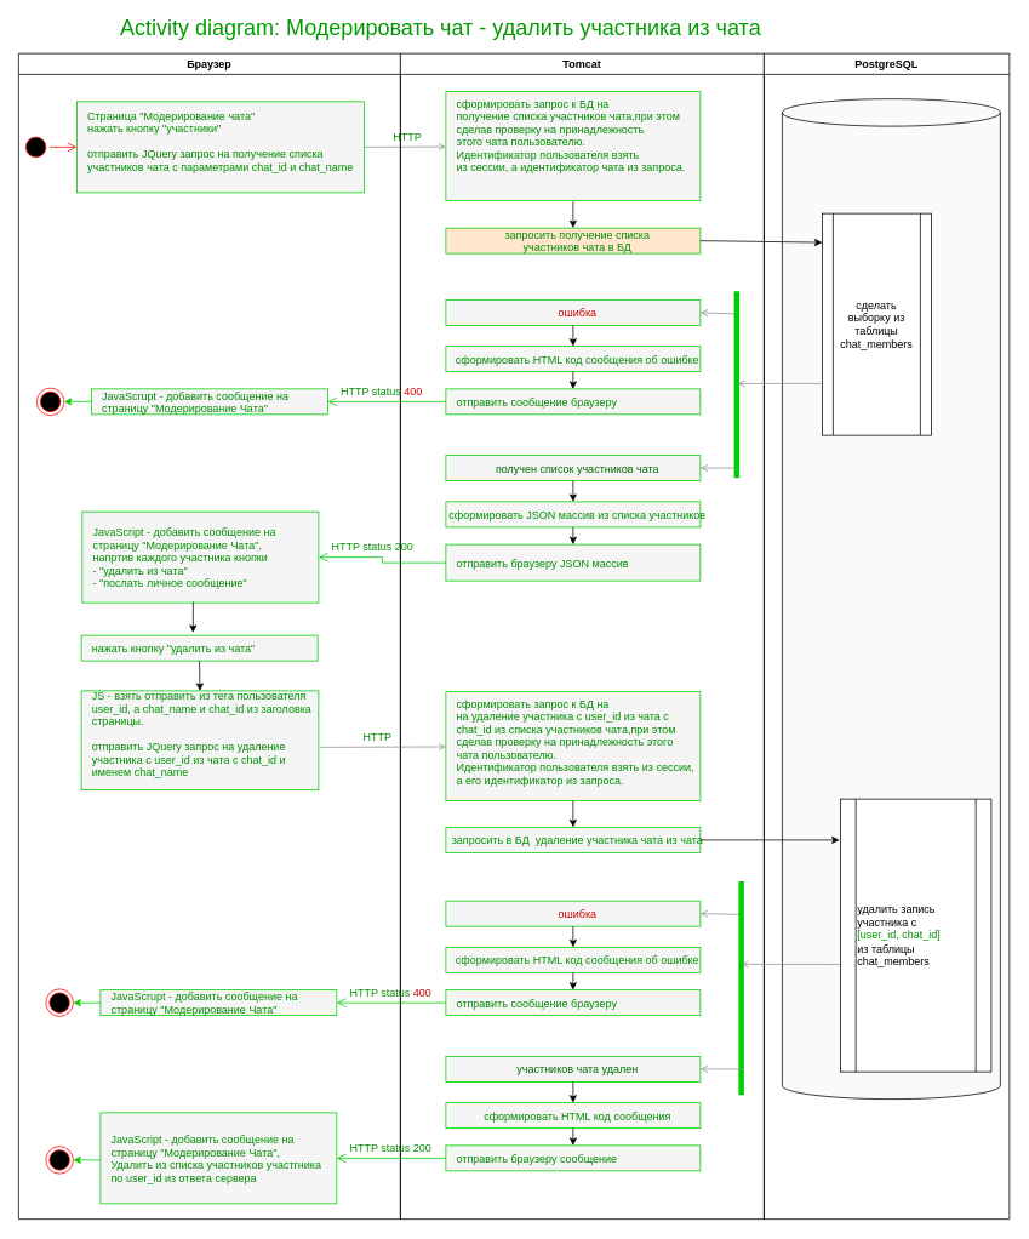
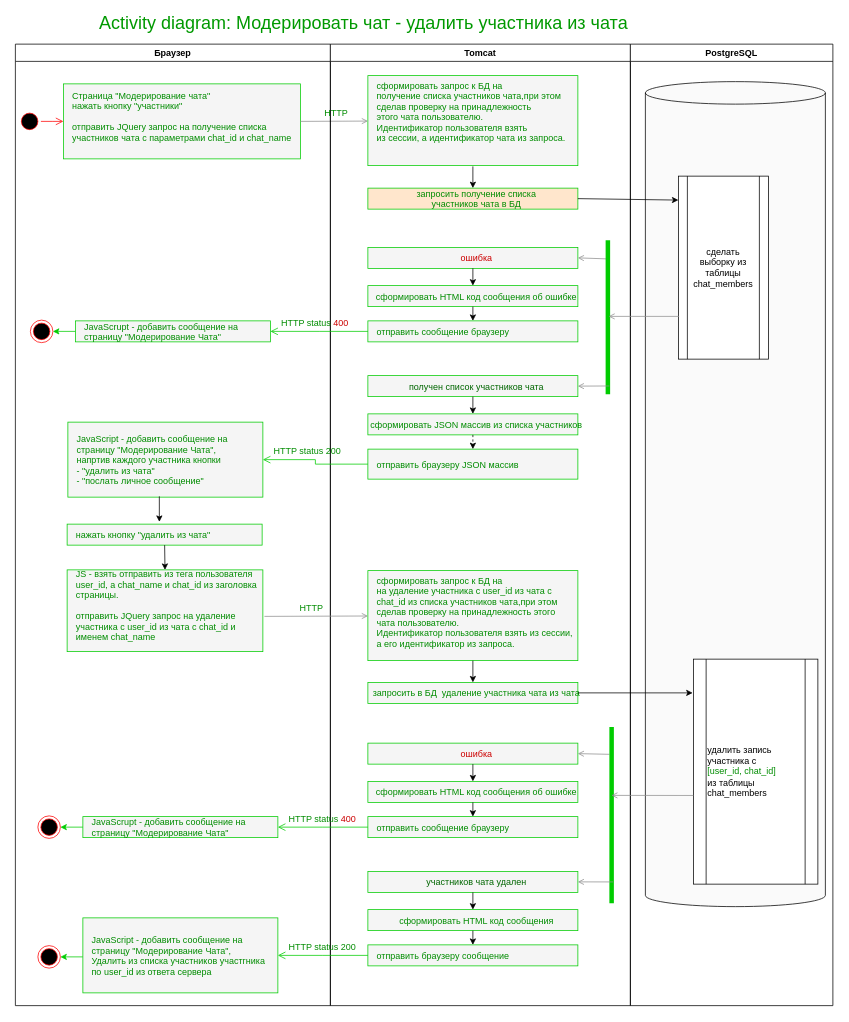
  <mxCell id="0" />
  <mxCell id="1" parent="0" />
  <mxCell id="2" value="сформировать запрос к БД на &#10;получение списка участников чата,при этом &#10;сделав проверку на принадлежность &#10;этого чата пользователю. &#10;Идентификатор пользователя взять &#10;из сессии, а идентификатор чата из запроса. " style="align=left;spacingLeft=10;fillColor=#f5f5f5;strokeColor=#00CC00;fontColor=#008C00;container=0;verticalAlign=top;" vertex="1" parent="1"><mxGeometry x="490" y="100" width="280" height="120" as="geometry" /></mxCell>
  <mxCell id="3" value="Страница &quot;Модерирование чата&quot;&#10;нажать кнопку &quot;участники&quot; &#10;&#10;отправить JQuery запрос на получение списка &#10;участников чата с параметрами chat_id и chat_name&#10;" style="align=left;spacingLeft=10;fillColor=#f5f5f5;strokeColor=#00CC00;fontColor=#008C00;container=0;" vertex="1" parent="1"><mxGeometry x="84" y="111" width="316" height="100" as="geometry" /></mxCell>
  <mxCell id="4" value="" style="edgeStyle=elbowEdgeStyle;elbow=horizontal;verticalAlign=bottom;endArrow=open;endSize=8;strokeColor=#FF0000;endFill=1;rounded=0" edge="1" parent="1" source="8" target="3"><mxGeometry x="294" y="112" as="geometry"><mxPoint x="279" y="162" as="targetPoint" /></mxGeometry></mxCell>
  <mxCell id="5" value="" style="endArrow=open;endFill=1;rounded=0;exitX=1;exitY=0.5;exitDx=0;exitDy=0;fontColor=#00CC00;strokeWidth=1;strokeColor=#8F8F8F;" edge="1" parent="1" source="3" target="2"><mxGeometry x="520" y="324" as="geometry"><mxPoint x="490" y="190" as="targetPoint" /></mxGeometry></mxCell>
  <mxCell id="6" value="Activity diagram: Модерировать чат - удалить участника из чата" style="text;html=1;strokeColor=none;fillColor=none;align=left;verticalAlign=middle;whiteSpace=wrap;rounded=0;fontSize=24;fontColor=#009900;" vertex="1" parent="1"><mxGeometry x="130" y="20" width="890" height="20" as="geometry" /></mxCell>
  <mxCell id="7" value="Браузер" style="swimlane;whiteSpace=wrap" vertex="1" parent="1"><mxGeometry x="20" y="58" width="420" height="1282" as="geometry" /></mxCell>
  <mxCell id="8" value="" style="ellipse;shape=startState;fillColor=#000000;strokeColor=#ff0000;container=0;" vertex="1" parent="7"><mxGeometry x="4" y="88" width="30" height="30" as="geometry" /></mxCell>
  <mxCell id="9" value="нажать кнопку &quot;удалить из чата&quot;" style="align=left;spacingLeft=10;fillColor=#f5f5f5;strokeColor=#00CC00;fontColor=#008C00;container=0;" vertex="1" parent="7"><mxGeometry x="69" y="640" width="260" height="28" as="geometry" /></mxCell>
  <mxCell id="10" value="JS - взять отправить из тега пользователя &#10;user_id, а chat_name и chat_id из заголовка &#10;страницы.&#10;&#10;отправить JQuery запрос на удаление &#10;участника с user_id из чата с chat_id и&#10;именем chat_name &#10;" style="align=left;spacingLeft=10;fillColor=#f5f5f5;strokeColor=#00CC00;fontColor=#008C00;container=0;" vertex="1" parent="7"><mxGeometry x="69" y="701" width="261" height="109" as="geometry" /></mxCell>
  <mxCell id="11" value="" style="endArrow=classic;html=1;fontColor=#006600;exitX=0.5;exitY=1;exitDx=0;exitDy=0;entryX=0.5;entryY=0;entryDx=0;entryDy=0;" edge="1" parent="7" source="9" target="10"><mxGeometry width="50" height="50" relative="1" as="geometry"><mxPoint x="300" y="682" as="sourcePoint" /><mxPoint x="350" y="632" as="targetPoint" /></mxGeometry></mxCell>
  <mxCell id="12" value="HTTP" style="text;html=1;fillColor=none;align=center;verticalAlign=middle;whiteSpace=wrap;rounded=0;fontColor=#008C00;container=0;" vertex="1" parent="7"><mxGeometry x="370" y="742" width="50" height="20" as="geometry" /></mxCell>
  <mxCell id="13" value="" style="endArrow=classic;html=1;strokeColor=#00CC00;strokeWidth=1;fontSize=24;fontColor=#009900;entryX=1;entryY=0.5;entryDx=0;entryDy=0;exitX=0;exitY=0.5;exitDx=0;exitDy=0;" edge="1" target="14" parent="7"><mxGeometry width="50" height="50" relative="1" as="geometry"><mxPoint x="90" y="1217" as="sourcePoint" /><mxPoint x="-300" y="1097" as="targetPoint" /></mxGeometry></mxCell>
  <mxCell id="14" value="" style="ellipse;shape=endState;fillColor=#000000;strokeColor=#ff0000;container=0;" vertex="1" parent="7"><mxGeometry x="30" y="1202" width="30" height="30" as="geometry" /></mxCell>
  <mxCell id="15" value="Tomcat" style="swimlane;whiteSpace=wrap" vertex="1" parent="1"><mxGeometry x="440" y="58" width="400" height="1282" as="geometry" /></mxCell>
  <mxCell id="16" value="запросить получение списка&#10;участников чата в БД" style="align=center;spacingLeft=10;fillColor=#ffe6cc;strokeColor=#00CC00;fontColor=#008C00;container=0;" vertex="1" parent="15"><mxGeometry x="50" y="192" width="280" height="28" as="geometry" /></mxCell>
  <mxCell id="17" value="HTTP" style="text;html=1;fillColor=none;align=center;verticalAlign=middle;whiteSpace=wrap;rounded=0;fontColor=#008C00;container=0;" vertex="1" parent="15"><mxGeometry x="-17" y="82" width="50" height="20" as="geometry" /></mxCell>
  <mxCell id="18" value="ошибка" style="align=center;spacingLeft=10;fillColor=#f5f5f5;strokeColor=#00CC00;container=0;fontColor=#CC0000;" vertex="1" parent="15"><mxGeometry x="50" y="271" width="280" height="28" as="geometry" /></mxCell>
  <mxCell id="19" value="сформировать HTML код сообщения об ошибке" style="align=center;spacingLeft=10;fillColor=#f5f5f5;strokeColor=#00CC00;fontColor=#008C00;container=0;" vertex="1" parent="15"><mxGeometry x="50" y="322" width="280" height="28" as="geometry" /></mxCell>
  <mxCell id="20" value="HTTP status &lt;font color=&quot;#cc0000&quot;&gt;400&lt;/font&gt;" style="text;html=1;fillColor=none;align=center;verticalAlign=middle;whiteSpace=wrap;rounded=0;fontColor=#008C00;container=0;" vertex="1" parent="15"><mxGeometry x="-81" y="362" width="121" height="20" as="geometry" /></mxCell>
  <mxCell id="21" value="отправить сообщение браузеру" style="align=left;spacingLeft=10;fillColor=#f5f5f5;strokeColor=#00CC00;fontColor=#008C00;container=0;" vertex="1" parent="15"><mxGeometry x="50" y="369" width="280" height="28" as="geometry" /></mxCell>
  <mxCell id="22" value="" style="edgeStyle=elbowEdgeStyle;elbow=horizontal;verticalAlign=bottom;endArrow=open;endSize=8;endFill=1;rounded=0;exitX=0;exitY=0.5;exitDx=0;exitDy=0;strokeColor=#00CC00;entryX=1;entryY=0.5;entryDx=0;entryDy=0;" edge="1" parent="15" source="21" target="23"><mxGeometry x="-330" y="-75" as="geometry"><mxPoint x="-10" y="383" as="targetPoint" /><mxPoint x="-388" y="278" as="sourcePoint" /></mxGeometry></mxCell>
  <mxCell id="23" value="JavaScrupt - добавить сообщение на &#10;страницу &quot;Модерирование Чата&quot;" style="align=left;spacingLeft=10;fillColor=#f5f5f5;strokeColor=#00CC00;fontColor=#008C00;container=0;" vertex="1" parent="15"><mxGeometry x="-340" y="369" width="260" height="28" as="geometry" /></mxCell>
  <mxCell id="24" value="" style="endArrow=classic;html=1;strokeColor=#00CC00;strokeWidth=1;fontSize=24;fontColor=#009900;entryX=1;entryY=0.5;entryDx=0;entryDy=0;exitX=0;exitY=0.5;exitDx=0;exitDy=0;" edge="1" parent="15" source="23" target="25"><mxGeometry width="50" height="50" relative="1" as="geometry"><mxPoint x="160" y="469" as="sourcePoint" /><mxPoint x="210" y="419" as="targetPoint" /></mxGeometry></mxCell>
  <mxCell id="25" value="" style="ellipse;shape=endState;fillColor=#000000;strokeColor=#ff0000;container=0;" vertex="1" parent="15"><mxGeometry x="-400" y="368" width="30" height="30" as="geometry" /></mxCell>
  <mxCell id="26" value="" style="endArrow=classic;html=1;fontColor=#CC0000;entryX=0.5;entryY=0;entryDx=0;entryDy=0;exitX=0.5;exitY=1;exitDx=0;exitDy=0;" edge="1" parent="15" source="18" target="19"><mxGeometry width="50" height="50" relative="1" as="geometry"><mxPoint x="117" y="322" as="sourcePoint" /><mxPoint x="167" y="272" as="targetPoint" /></mxGeometry></mxCell>
  <mxCell id="27" value="" style="endArrow=classic;html=1;fontColor=#CC0000;exitX=0.5;exitY=1;exitDx=0;exitDy=0;entryX=0.5;entryY=0;entryDx=0;entryDy=0;" edge="1" parent="15" source="19" target="21"><mxGeometry width="50" height="50" relative="1" as="geometry"><mxPoint x="117" y="322" as="sourcePoint" /><mxPoint x="167" y="272" as="targetPoint" /></mxGeometry></mxCell>
  <mxCell id="28" value="сформировать запрос к БД на &#10;на удаление участника с user_id из чата с &#10;chat_id из списка участников чата,при этом &#10;сделав проверку на принадлежность этого &#10;чата пользователю. &#10;Идентификатор пользователя взять из сессии, &#10;а его идентификатор из запроса. " style="align=left;spacingLeft=10;fillColor=#f5f5f5;strokeColor=#00CC00;fontColor=#008C00;container=0;verticalAlign=top;" vertex="1" parent="15"><mxGeometry x="50" y="702" width="280" height="120" as="geometry" /></mxCell>
  <mxCell id="29" value="запросить в БД  удаление участника чата из чата" style="align=center;spacingLeft=10;fillColor=#f5f5f5;strokeColor=#00CC00;fontColor=#008C00;container=0;" vertex="1" parent="15"><mxGeometry x="50" y="851" width="280" height="28" as="geometry" /></mxCell>
  <mxCell id="30" value="" style="endArrow=classic;html=1;exitX=0.5;exitY=1;exitDx=0;exitDy=0;" edge="1" parent="15" source="28" target="29"><mxGeometry width="50" height="50" relative="1" as="geometry"><mxPoint x="180" y="842" as="sourcePoint" /><mxPoint x="180" y="872" as="targetPoint" /></mxGeometry></mxCell>
  <mxCell id="31" value="" style="endArrow=open;endFill=1;rounded=0;fontColor=#00CC00;strokeWidth=1;exitX=0.155;exitY=0.7;exitDx=0;exitDy=0;exitPerimeter=0;strokeColor=#8F8F8F;entryX=1;entryY=0.5;entryDx=0;entryDy=0;" edge="1" parent="15" source="32" target="34"><mxGeometry x="-92.69" y="608" as="geometry"><mxPoint x="280" y="940" as="targetPoint" /><mxPoint x="435.31" y="809.25" as="sourcePoint" /></mxGeometry></mxCell>
  <mxCell id="32" value="" style="shape=line;strokeWidth=6;rotation=90;strokeColor=#00CC00;" vertex="1" parent="15"><mxGeometry x="257.5" y="1020.5" width="235" height="15" as="geometry" /></mxCell>
  <mxCell id="33" value="" style="endArrow=open;endFill=1;rounded=0;fontColor=#00CC00;strokeWidth=1;strokeColor=#8F8F8F;entryX=1;entryY=0.5;entryDx=0;entryDy=0;exitX=0.879;exitY=0.367;exitDx=0;exitDy=0;exitPerimeter=0;" edge="1" parent="15" source="32" target="44"><mxGeometry x="-52.69" y="783" as="geometry"><mxPoint x="350" y="1062" as="targetPoint" /><mxPoint x="427" y="1062" as="sourcePoint" /></mxGeometry></mxCell>
  <mxCell id="34" value="ошибка" style="align=center;spacingLeft=10;fillColor=#f5f5f5;strokeColor=#00CC00;container=0;fontColor=#CC0000;" vertex="1" parent="15"><mxGeometry x="50" y="932" width="280" height="28" as="geometry" /></mxCell>
  <mxCell id="35" value="сформировать HTML код сообщения об ошибке" style="align=center;spacingLeft=10;fillColor=#f5f5f5;strokeColor=#00CC00;fontColor=#008C00;container=0;" vertex="1" parent="15"><mxGeometry x="50" y="983" width="280" height="28" as="geometry" /></mxCell>
  <mxCell id="36" value="HTTP status &lt;font color=&quot;#cc0000&quot;&gt;400&lt;/font&gt;" style="text;html=1;fillColor=none;align=center;verticalAlign=middle;whiteSpace=wrap;rounded=0;fontColor=#008C00;container=0;" vertex="1" parent="15"><mxGeometry x="-71" y="1023" width="121" height="20" as="geometry" /></mxCell>
  <mxCell id="37" value="отправить сообщение браузеру" style="align=left;spacingLeft=10;fillColor=#f5f5f5;strokeColor=#00CC00;fontColor=#008C00;container=0;" vertex="1" parent="15"><mxGeometry x="50" y="1030" width="280" height="28" as="geometry" /></mxCell>
  <mxCell id="38" value="" style="edgeStyle=elbowEdgeStyle;elbow=horizontal;verticalAlign=bottom;endArrow=open;endSize=8;endFill=1;rounded=0;exitX=0;exitY=0.5;exitDx=0;exitDy=0;strokeColor=#00CC00;entryX=1;entryY=0.5;entryDx=0;entryDy=0;" edge="1" parent="15" source="37" target="39"><mxGeometry x="-790" y="508" as="geometry"><mxPoint x="-470" y="966" as="targetPoint" /><mxPoint x="-848" y="861" as="sourcePoint" /></mxGeometry></mxCell>
  <mxCell id="39" value="JavaScrupt - добавить сообщение на &#10;страницу &quot;Модерирование Чата&quot;" style="align=left;spacingLeft=10;fillColor=#f5f5f5;strokeColor=#00CC00;fontColor=#008C00;container=0;" vertex="1" parent="15"><mxGeometry x="-330" y="1030" width="260" height="28" as="geometry" /></mxCell>
  <mxCell id="40" value="" style="endArrow=classic;html=1;strokeColor=#00CC00;strokeWidth=1;fontSize=24;fontColor=#009900;entryX=1;entryY=0.5;entryDx=0;entryDy=0;exitX=0;exitY=0.5;exitDx=0;exitDy=0;" edge="1" parent="15" source="39" target="41"><mxGeometry width="50" height="50" relative="1" as="geometry"><mxPoint x="-300" y="1052" as="sourcePoint" /><mxPoint x="-250" y="1002" as="targetPoint" /></mxGeometry></mxCell>
  <mxCell id="41" value="" style="ellipse;shape=endState;fillColor=#000000;strokeColor=#ff0000;container=0;" vertex="1" parent="15"><mxGeometry x="-390" y="1029" width="30" height="30" as="geometry" /></mxCell>
  <mxCell id="42" value="" style="endArrow=classic;html=1;fontColor=#CC0000;entryX=0.5;entryY=0;entryDx=0;entryDy=0;exitX=0.5;exitY=1;exitDx=0;exitDy=0;" edge="1" parent="15" source="34" target="35"><mxGeometry width="50" height="50" relative="1" as="geometry"><mxPoint x="-350" y="905" as="sourcePoint" /><mxPoint x="-300" y="855" as="targetPoint" /></mxGeometry></mxCell>
  <mxCell id="43" value="" style="endArrow=classic;html=1;fontColor=#CC0000;exitX=0.5;exitY=1;exitDx=0;exitDy=0;entryX=0.5;entryY=0;entryDx=0;entryDy=0;" edge="1" parent="15" source="35" target="37"><mxGeometry width="50" height="50" relative="1" as="geometry"><mxPoint x="-350" y="905" as="sourcePoint" /><mxPoint x="-300" y="855" as="targetPoint" /></mxGeometry></mxCell>
  <mxCell id="44" value="участников чата удален" style="align=center;spacingLeft=10;fillColor=#f5f5f5;strokeColor=#00CC00;container=0;fontColor=#006600;" vertex="1" parent="15"><mxGeometry x="50" y="1103" width="280" height="28" as="geometry" /></mxCell>
  <mxCell id="45" value="сформировать HTML код сообщения" style="align=center;spacingLeft=10;fillColor=#f5f5f5;strokeColor=#00CC00;fontColor=#008C00;container=0;" vertex="1" parent="15"><mxGeometry x="50" y="1154" width="280" height="28" as="geometry" /></mxCell>
  <mxCell id="46" value="HTTP status 200" style="text;html=1;fillColor=none;align=center;verticalAlign=middle;whiteSpace=wrap;rounded=0;fontColor=#008C00;container=0;" vertex="1" parent="15"><mxGeometry x="-71" y="1194" width="121" height="20" as="geometry" /></mxCell>
  <mxCell id="47" value="отправить браузеру сообщение" style="align=left;spacingLeft=10;fillColor=#f5f5f5;strokeColor=#00CC00;fontColor=#008C00;container=0;" vertex="1" parent="15"><mxGeometry x="50" y="1201" width="280" height="28" as="geometry" /></mxCell>
  <mxCell id="48" value="" style="edgeStyle=elbowEdgeStyle;elbow=horizontal;verticalAlign=bottom;endArrow=open;endSize=8;endFill=1;rounded=0;exitX=0;exitY=0.5;exitDx=0;exitDy=0;strokeColor=#00CC00;entryX=1;entryY=0.5;entryDx=0;entryDy=0;" edge="1" parent="15" source="47" target="49"><mxGeometry x="-780" y="629" as="geometry"><mxPoint x="-460" y="1087" as="targetPoint" /><mxPoint x="-838" y="982" as="sourcePoint" /></mxGeometry></mxCell>
  <mxCell id="49" value="JavaScript - добавить сообщение на &#10;страницу &quot;Модерирование Чата&quot;, &#10;Удалить из списка участников участгника &#10;по user_id из ответа сервера" style="align=left;spacingLeft=10;fillColor=#f5f5f5;strokeColor=#00CC00;fontColor=#008C00;container=0;" vertex="1" parent="15"><mxGeometry x="-330" y="1165" width="260" height="100" as="geometry" /></mxCell>
  <mxCell id="50" value="" style="endArrow=classic;html=1;fontColor=#CC0000;entryX=0.5;entryY=0;entryDx=0;entryDy=0;exitX=0.5;exitY=1;exitDx=0;exitDy=0;" edge="1" parent="15" source="44" target="45"><mxGeometry width="50" height="50" relative="1" as="geometry"><mxPoint x="-340" y="1026" as="sourcePoint" /><mxPoint x="-290" y="976" as="targetPoint" /></mxGeometry></mxCell>
  <mxCell id="51" value="" style="endArrow=classic;html=1;fontColor=#CC0000;exitX=0.5;exitY=1;exitDx=0;exitDy=0;entryX=0.5;entryY=0;entryDx=0;entryDy=0;" edge="1" parent="15" source="45" target="47"><mxGeometry width="50" height="50" relative="1" as="geometry"><mxPoint x="-340" y="1026" as="sourcePoint" /><mxPoint x="-290" y="976" as="targetPoint" /></mxGeometry></mxCell>
  <mxCell id="52" value="PostgreSQL" style="swimlane;whiteSpace=wrap" vertex="1" parent="1"><mxGeometry x="840" y="58" width="270" height="1282" as="geometry" /></mxCell>
  <mxCell id="53" value="" style="shape=cylinder3;whiteSpace=wrap;html=1;boundedLbl=1;backgroundOutline=1;size=15;fillColor=#FAFAFA;" vertex="1" parent="52"><mxGeometry x="20" y="50" width="240" height="1100" as="geometry" /></mxCell>
  <mxCell id="54" value="&lt;span style=&quot;color: rgb(0 , 0 , 0)&quot;&gt;сделать выборку из&lt;/span&gt;&lt;br style=&quot;color: rgb(0 , 0 , 0)&quot;&gt;&lt;span style=&quot;color: rgb(0 , 0 , 0)&quot;&gt;таблицы&lt;/span&gt;&lt;br style=&quot;color: rgb(0 , 0 , 0)&quot;&gt;&lt;span style=&quot;color: rgb(0 , 0 , 0)&quot;&gt;chat_members&lt;/span&gt;" style="shape=process;whiteSpace=wrap;html=1;backgroundOutline=1;fontColor=#006600;" vertex="1" parent="52"><mxGeometry x="64" y="176" width="120" height="244" as="geometry" /></mxCell>
  <mxCell id="55" value="&lt;span style=&quot;color: rgb(0 , 0 , 0)&quot;&gt;удалить запись участника с &lt;br&gt;&lt;/span&gt;&lt;span style=&quot;color: rgb(0 , 140 , 0)&quot;&gt;[user_id,&amp;nbsp;&lt;/span&gt;&lt;span style=&quot;color: rgb(0 , 140 , 0)&quot;&gt;chat_id]&lt;/span&gt;&lt;span style=&quot;color: rgb(0 , 0 , 0)&quot;&gt;&lt;br&gt;из&amp;nbsp;&lt;/span&gt;&lt;span style=&quot;color: rgb(0 , 0 , 0)&quot;&gt;таблицы&lt;/span&gt;&lt;br style=&quot;color: rgb(0 , 0 , 0)&quot;&gt;&lt;span style=&quot;color: rgb(0 , 0 , 0)&quot;&gt;chat_members&lt;/span&gt;" style="shape=process;whiteSpace=wrap;html=1;backgroundOutline=1;fontColor=#006600;align=left;" vertex="1" parent="52"><mxGeometry x="84" y="820" width="166" height="300" as="geometry" /></mxCell>
  <mxCell id="56" value="" style="endArrow=classic;html=1;" edge="1" parent="1" target="16"><mxGeometry width="50" height="50" relative="1" as="geometry"><mxPoint x="630" y="221" as="sourcePoint" /><mxPoint x="610" y="270" as="targetPoint" /></mxGeometry></mxCell>
  <mxCell id="57" value="" style="endArrow=classic;html=1;entryX=0;entryY=0.131;entryDx=0;entryDy=0;entryPerimeter=0;exitX=1;exitY=0.5;exitDx=0;exitDy=0;" edge="1" parent="1" source="16" target="54"><mxGeometry width="50" height="50" relative="1" as="geometry"><mxPoint x="780" y="266" as="sourcePoint" /><mxPoint x="859" y="266" as="targetPoint" /></mxGeometry></mxCell>
  <mxCell id="58" value="" style="endArrow=open;endFill=1;rounded=0;fontColor=#00CC00;strokeWidth=1;exitX=0.122;exitY=0.434;exitDx=0;exitDy=0;exitPerimeter=0;entryX=1;entryY=0.5;entryDx=0;entryDy=0;strokeColor=#8F8F8F;" edge="1" parent="1" source="59" target="18"><mxGeometry x="362" y="109" as="geometry"><mxPoint x="750.5" y="290" as="targetPoint" /><mxPoint x="860" y="290.25" as="sourcePoint" /></mxGeometry></mxCell>
  <mxCell id="59" value="" style="shape=line;strokeWidth=6;rotation=90;strokeColor=#00CC00;" vertex="1" parent="1"><mxGeometry x="707.35" y="414.53" width="205.31" height="15" as="geometry" /></mxCell>
  <mxCell id="60" value="" style="endArrow=open;endFill=1;rounded=0;fontColor=#00CC00;strokeWidth=1;strokeColor=#8F8F8F;" edge="1" parent="1"><mxGeometry x="372" y="119" as="geometry"><mxPoint x="811" y="421" as="targetPoint" /><mxPoint x="905" y="421" as="sourcePoint" /></mxGeometry></mxCell>
  <mxCell id="61" value="" style="endArrow=open;endFill=1;rounded=0;fontColor=#00CC00;strokeWidth=1;exitX=0.947;exitY=0.367;exitDx=0;exitDy=0;exitPerimeter=0;entryX=1;entryY=0.5;entryDx=0;entryDy=0;strokeColor=#8F8F8F;" edge="1" parent="1" source="59" target="62"><mxGeometry x="362" y="264" as="geometry"><mxPoint x="750.5" y="516" as="targetPoint" /><mxPoint x="811.005" y="444.025" as="sourcePoint" /></mxGeometry></mxCell>
  <mxCell id="62" value="получен список участников чата" style="align=center;spacingLeft=10;fillColor=#f5f5f5;strokeColor=#00CC00;container=0;fontColor=#006600;" vertex="1" parent="1"><mxGeometry x="490" y="500" width="280" height="28" as="geometry" /></mxCell>
  <mxCell id="63" value="сформировать JSON массив из списка участников" style="align=center;spacingLeft=10;fillColor=#f5f5f5;strokeColor=#00CC00;fontColor=#008C00;container=0;" vertex="1" parent="1"><mxGeometry x="490" y="551" width="280" height="28" as="geometry" /></mxCell>
  <mxCell id="64" value="HTTP status 200" style="text;html=1;fillColor=none;align=center;verticalAlign=middle;whiteSpace=wrap;rounded=0;fontColor=#008C00;container=0;" vertex="1" parent="1"><mxGeometry x="349" y="591" width="121" height="20" as="geometry" /></mxCell>
  <mxCell id="65" value="отправить браузеру JSON массив" style="align=left;spacingLeft=10;fillColor=#f5f5f5;strokeColor=#00CC00;fontColor=#008C00;container=0;" vertex="1" parent="1"><mxGeometry x="490" y="598" width="280" height="40" as="geometry" /></mxCell>
  <mxCell id="66" value="" style="edgeStyle=elbowEdgeStyle;elbow=horizontal;verticalAlign=bottom;endArrow=open;endSize=8;endFill=1;rounded=0;exitX=0;exitY=0.5;exitDx=0;exitDy=0;strokeColor=#00CC00;entryX=1;entryY=0.5;entryDx=0;entryDy=0;" edge="1" parent="1" source="65" target="67"><mxGeometry x="-330" y="46" as="geometry"><mxPoint x="-40" y="484" as="targetPoint" /><mxPoint x="-418" y="379" as="sourcePoint" /></mxGeometry></mxCell>
  <mxCell id="67" value="JavaScript - добавить сообщение на &#10;страницу &quot;Модерирование Чата&quot;, &#10;напртив каждого участника кнопки &#10;- &quot;удалить из чата&quot; &#10;- &quot;послать личное сообщение&quot;" style="align=left;spacingLeft=10;fillColor=#f5f5f5;strokeColor=#00CC00;fontColor=#008C00;container=0;" vertex="1" parent="1"><mxGeometry x="90" y="562" width="260" height="100" as="geometry" /></mxCell>
  <mxCell id="68" value="" style="endArrow=classic;html=1;fontColor=#CC0000;entryX=0.5;entryY=0;entryDx=0;entryDy=0;exitX=0.5;exitY=1;exitDx=0;exitDy=0;" edge="1" parent="1" source="62" target="63"><mxGeometry width="50" height="50" relative="1" as="geometry"><mxPoint x="98" y="423" as="sourcePoint" /><mxPoint x="148" y="373" as="targetPoint" /></mxGeometry></mxCell>
- <mxCell id="69" value="" style="endArrow=classic;html=1;fontColor=#CC0000;exitX=0.5;exitY=1;exitDx=0;exitDy=0;entryX=0.5;entryY=0;entryDx=0;entryDy=0;" edge="1" parent="1" source="63" target="65"><mxGeometry width="50" height="50" relative="1" as="geometry"><mxPoint x="98" y="423" as="sourcePoint" /><mxPoint x="148" y="373" as="targetPoint" /></mxGeometry></mxCell>
+ <mxCell id="69" value="" style="endArrow=classic;html=1;fontColor=#CC0000;exitX=0.5;exitY=1;exitDx=0;exitDy=0;entryX=0.5;entryY=0;entryDx=0;entryDy=0;dashed=1;" edge="1" parent="1" source="63" target="65"><mxGeometry width="50" height="50" relative="1" as="geometry"><mxPoint x="98" y="423" as="sourcePoint" /><mxPoint x="148" y="373" as="targetPoint" /></mxGeometry></mxCell>
  <mxCell id="70" value="" style="endArrow=classic;html=1;exitX=0.469;exitY=0.99;exitDx=0;exitDy=0;entryX=0.473;entryY=-0.107;entryDx=0;entryDy=0;entryPerimeter=0;exitPerimeter=0;" edge="1" parent="1" source="67" target="9"><mxGeometry width="50" height="50" relative="1" as="geometry"><mxPoint x="500" y="620" as="sourcePoint" /><mxPoint x="550" y="570" as="targetPoint" /></mxGeometry></mxCell>
  <mxCell id="71" value="" style="endArrow=open;endFill=1;rounded=0;exitX=1.008;exitY=0.569;exitDx=0;exitDy=0;fontColor=#00CC00;strokeWidth=1;strokeColor=#8F8F8F;exitPerimeter=0;" edge="1" parent="1" target="28" source="10"><mxGeometry x="520" y="984" as="geometry"><mxPoint x="490" y="850" as="targetPoint" /><mxPoint x="400" y="821" as="sourcePoint" /></mxGeometry></mxCell>
  <mxCell id="72" value="" style="endArrow=classic;html=1;exitX=1;exitY=0.5;exitDx=0;exitDy=0;entryX=-0.006;entryY=0.15;entryDx=0;entryDy=0;entryPerimeter=0;" edge="1" parent="1" target="55" source="29"><mxGeometry width="50" height="50" relative="1" as="geometry"><mxPoint x="770" y="822" as="sourcePoint" /><mxPoint x="879" y="822" as="targetPoint" /></mxGeometry></mxCell>
  <mxCell id="73" value="" style="endArrow=open;endFill=1;rounded=0;fontColor=#00CC00;strokeWidth=1;strokeColor=#8F8F8F;entryX=0.388;entryY=0.521;entryDx=0;entryDy=0;entryPerimeter=0;exitX=0;exitY=0.606;exitDx=0;exitDy=0;exitPerimeter=0;" edge="1" parent="1" source="55" target="32"><mxGeometry x="392" y="675" as="geometry"><mxPoint x="830.995" y="978.058" as="targetPoint" /><mxPoint x="924" y="1034" as="sourcePoint" /></mxGeometry></mxCell>
